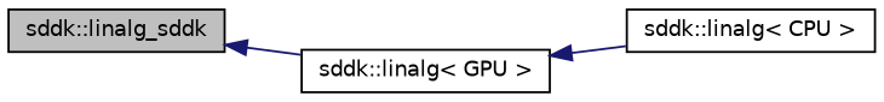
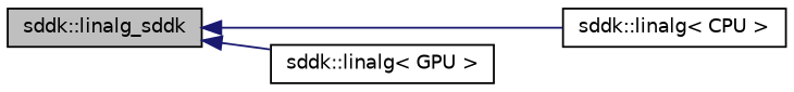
  digraph {
    rankdir=LR
    node [color=black fillcolor=white fontname=Helvetica fontsize=10 shape=record style=filled]
    edge [color=midnightblue dir=back fontname=Helvetica fontsize=10 labelfontname=Helvetica labelfontsize=10 style=solid]
    n1 [fillcolor=grey75 fontcolor=black height=0.2 label="sddk::linalg_sddk" width=0.4]
    n2 [height=0.2 label="sddk::linalg\< CPU \>" width=0.4]
    n3 [height=0.2 label="sddk::linalg\< GPU \>" width=0.4]
-   n3 -> n2
+   n1 -> n2
    n1 -> n3
  }
